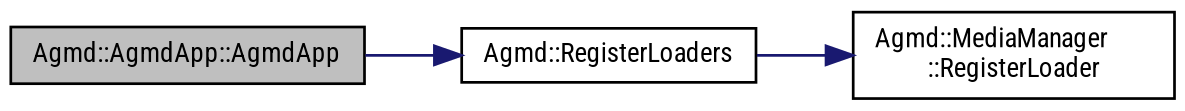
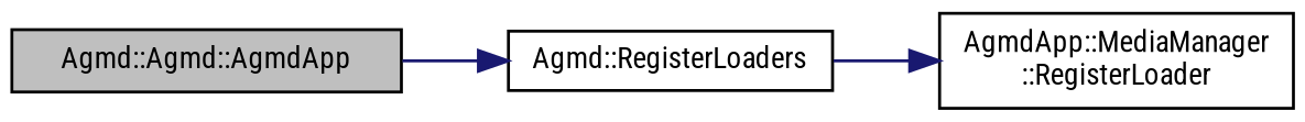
  digraph {
    fontname="Roboto Condensed"
    rankdir=LR
    node [color=black fillcolor=white fontname="Roboto Condensed" fontsize=10 shape=record style=filled]
    edge [color=midnightblue fontname="Roboto Condensed" fontsize=10 labelfontname=Helvetica labelfontsize=10 style=solid]
-   n1 [fillcolor=grey75 fontcolor=black height=0.2 label="Agmd::AgmdApp::AgmdApp" width=0.4]
+   n1 [fillcolor=grey75 fontcolor=black height=0.2 label="Agmd::Agmd::AgmdApp" width=0.4]
    n2 [height=0.2 label="Agmd::RegisterLoaders" width=0.4]
-   n3 [height=0.2 label="Agmd::MediaManager\l::RegisterLoader" width=0.4]
+   n3 [height=0.2 label="AgmdApp::MediaManager\l::RegisterLoader" width=0.4]
    n1 -> n2
    n2 -> n3
  }
